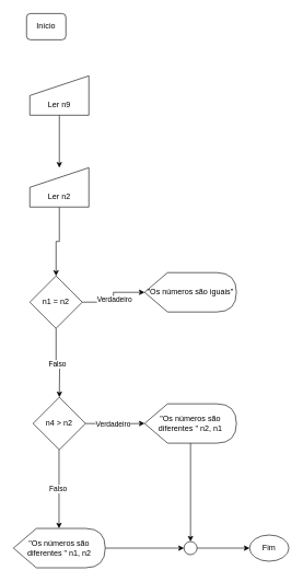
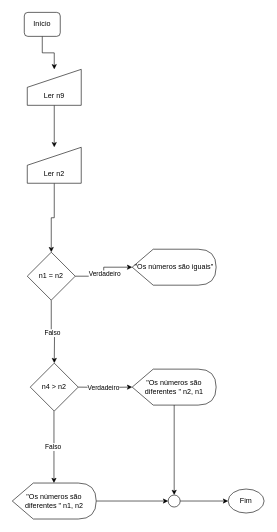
  <mxCell id="0" />
  <mxCell id="1" parent="0" />
+ <mxCell id="2" value="" style="edgeStyle=orthogonalEdgeStyle;rounded=0;orthogonalLoop=1;jettySize=auto;html=1;" edge="1" parent="1" source="3" target="5"><mxGeometry relative="1" as="geometry" /></mxCell>
  <mxCell id="3" value="Início" style="rounded=1;whiteSpace=wrap;html=1;fontSize=12;glass=0;strokeWidth=1;shadow=0;" vertex="1" parent="1"><mxGeometry x="40" y="20" width="60" height="40" as="geometry" /></mxCell>
  <mxCell id="4" value="" style="edgeStyle=orthogonalEdgeStyle;rounded=0;orthogonalLoop=1;jettySize=auto;html=1;" edge="1" parent="1" source="5" target="7"><mxGeometry relative="1" as="geometry" /></mxCell>
  <mxCell id="5" value="&lt;div&gt;&lt;br&gt;&lt;/div&gt;&lt;div&gt;&lt;br&gt;&lt;/div&gt;Ler n9" style="shape=manualInput;whiteSpace=wrap;html=1;" vertex="1" parent="1"><mxGeometry x="45" y="115" width="90" height="60" as="geometry" /></mxCell>
  <mxCell id="6" value="" style="edgeStyle=orthogonalEdgeStyle;rounded=0;orthogonalLoop=1;jettySize=auto;html=1;" edge="1" parent="1" source="7" target="13"><mxGeometry relative="1" as="geometry" /></mxCell>
- <mxCell id="7" value="&lt;div&gt;&lt;br&gt;&lt;/div&gt;&lt;div&gt;&lt;br&gt;&lt;/div&gt;Ler n2" style="shape=manualInput;whiteSpace=wrap;html=1;" vertex="1" parent="1"><mxGeometry x="45" y="255" width="90" height="60" as="geometry" /></mxCell>
+ <mxCell id="7" value="&lt;div&gt;&lt;br&gt;&lt;/div&gt;&lt;div&gt;&lt;br&gt;&lt;/div&gt;Ler n2" style="shape=manualInput;whiteSpace=wrap;html=1;" vertex="1" parent="1"><mxGeometry x="45" y="245" width="90" height="60" as="geometry" /></mxCell>
  <mxCell id="8" value="Fim" style="ellipse;whiteSpace=wrap;html=1;fontSize=12;glass=0;strokeWidth=1;shadow=0;" vertex="1" parent="1"><mxGeometry x="380" y="815" width="60" height="40" as="geometry" /></mxCell>
  <mxCell id="9" value="" style="edgeStyle=orthogonalEdgeStyle;rounded=0;orthogonalLoop=1;jettySize=auto;html=1;" edge="1" parent="1" source="13" target="14"><mxGeometry relative="1" as="geometry" /></mxCell>
  <mxCell id="10" value="Verdadeiro" style="edgeLabel;html=1;align=center;verticalAlign=middle;resizable=0;points=[];" vertex="1" connectable="0" parent="9"><mxGeometry x="-0.08" y="-1" relative="1" as="geometry"><mxPoint as="offset" /></mxGeometry></mxCell>
  <mxCell id="11" value="" style="edgeStyle=orthogonalEdgeStyle;rounded=0;orthogonalLoop=1;jettySize=auto;html=1;" edge="1" parent="1" source="13"><mxGeometry relative="1" as="geometry"><mxPoint x="90" y="605" as="targetPoint" /></mxGeometry></mxCell>
  <mxCell id="12" value="Falso" style="edgeLabel;html=1;align=center;verticalAlign=middle;resizable=0;points=[];" vertex="1" connectable="0" parent="11"><mxGeometry x="-0.02" y="-2" relative="1" as="geometry"><mxPoint as="offset" /></mxGeometry></mxCell>
  <mxCell id="13" value="n1 = n2" style="rhombus;whiteSpace=wrap;html=1;" vertex="1" parent="1"><mxGeometry x="45" y="420" width="80" height="80" as="geometry" /></mxCell>
  <mxCell id="14" value="&quot;Os números são iguais&quot;" style="shape=display;whiteSpace=wrap;html=1;" vertex="1" parent="1"><mxGeometry x="220" y="415" width="140" height="60" as="geometry" /></mxCell>
  <mxCell id="15" value="n4 &amp;gt; n2" style="rhombus;whiteSpace=wrap;html=1;" vertex="1" parent="1"><mxGeometry x="50" y="605" width="80" height="80" as="geometry" /></mxCell>
  <mxCell id="16" value="" style="edgeStyle=orthogonalEdgeStyle;rounded=0;orthogonalLoop=1;jettySize=auto;html=1;" edge="1" parent="1" target="19"><mxGeometry relative="1" as="geometry"><mxPoint x="130" y="645" as="sourcePoint" /></mxGeometry></mxCell>
  <mxCell id="17" value="Verdadeiro" style="edgeLabel;html=1;align=center;verticalAlign=middle;resizable=0;points=[];" vertex="1" connectable="0" parent="16"><mxGeometry x="-0.08" y="-1" relative="1" as="geometry"><mxPoint as="offset" /></mxGeometry></mxCell>
  <mxCell id="18" style="edgeStyle=orthogonalEdgeStyle;rounded=0;orthogonalLoop=1;jettySize=auto;html=1;entryX=0.5;entryY=0;entryDx=0;entryDy=0;" edge="1" parent="1" source="19" target="25"><mxGeometry relative="1" as="geometry" /></mxCell>
  <mxCell id="19" value="&quot;Os números são diferentes &quot; n2, n1" style="shape=display;whiteSpace=wrap;html=1;" vertex="1" parent="1"><mxGeometry x="220" y="615" width="140" height="60" as="geometry" /></mxCell>
  <mxCell id="20" value="" style="edgeStyle=orthogonalEdgeStyle;rounded=0;orthogonalLoop=1;jettySize=auto;html=1;" edge="1" parent="1"><mxGeometry relative="1" as="geometry"><mxPoint x="89.5" y="685" as="sourcePoint" /><mxPoint x="89.5" y="805" as="targetPoint" /></mxGeometry></mxCell>
  <mxCell id="21" value="Falso" style="edgeLabel;html=1;align=center;verticalAlign=middle;resizable=0;points=[];" vertex="1" connectable="0" parent="20"><mxGeometry x="-0.02" y="-2" relative="1" as="geometry"><mxPoint as="offset" /></mxGeometry></mxCell>
  <mxCell id="22" style="edgeStyle=orthogonalEdgeStyle;rounded=0;orthogonalLoop=1;jettySize=auto;html=1;entryX=0;entryY=0.5;entryDx=0;entryDy=0;" edge="1" parent="1" source="23" target="25"><mxGeometry relative="1" as="geometry" /></mxCell>
  <mxCell id="23" value="&quot;Os números são diferentes &quot; n1, n2" style="shape=display;whiteSpace=wrap;html=1;" vertex="1" parent="1"><mxGeometry x="20" y="805" width="140" height="60" as="geometry" /></mxCell>
  <mxCell id="24" value="" style="edgeStyle=orthogonalEdgeStyle;rounded=0;orthogonalLoop=1;jettySize=auto;html=1;" edge="1" parent="1" source="25" target="8"><mxGeometry relative="1" as="geometry" /></mxCell>
  <mxCell id="25" value="" style="ellipse;whiteSpace=wrap;html=1;aspect=fixed;" vertex="1" parent="1"><mxGeometry x="280" y="825" width="20" height="20" as="geometry" /></mxCell>
